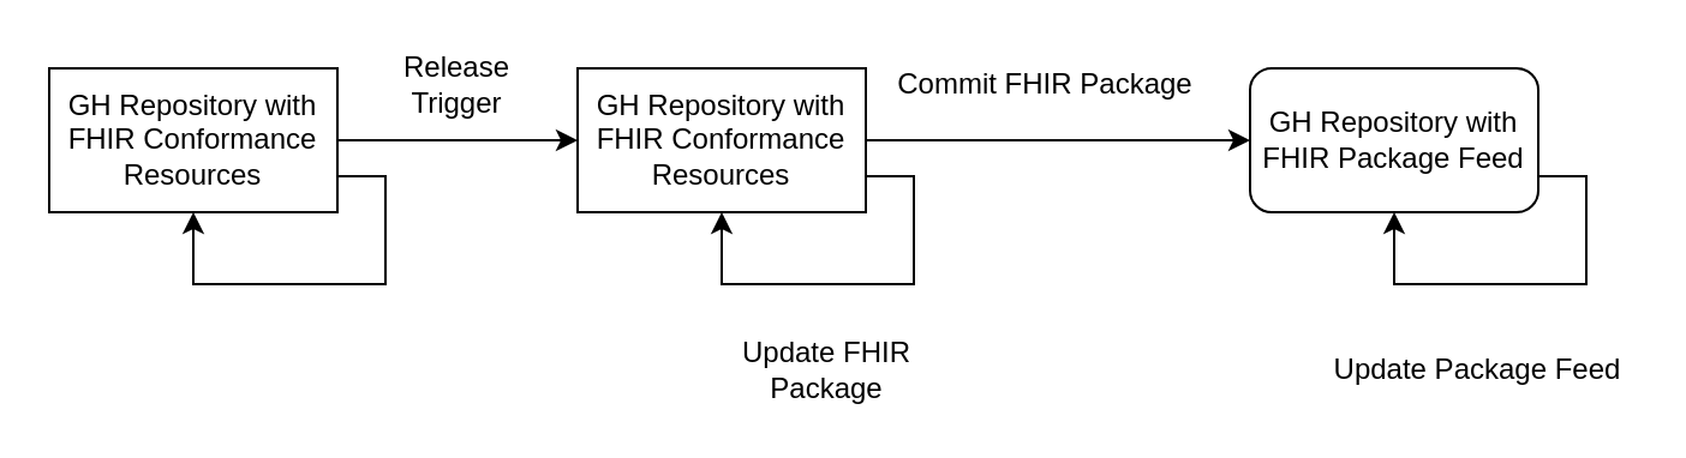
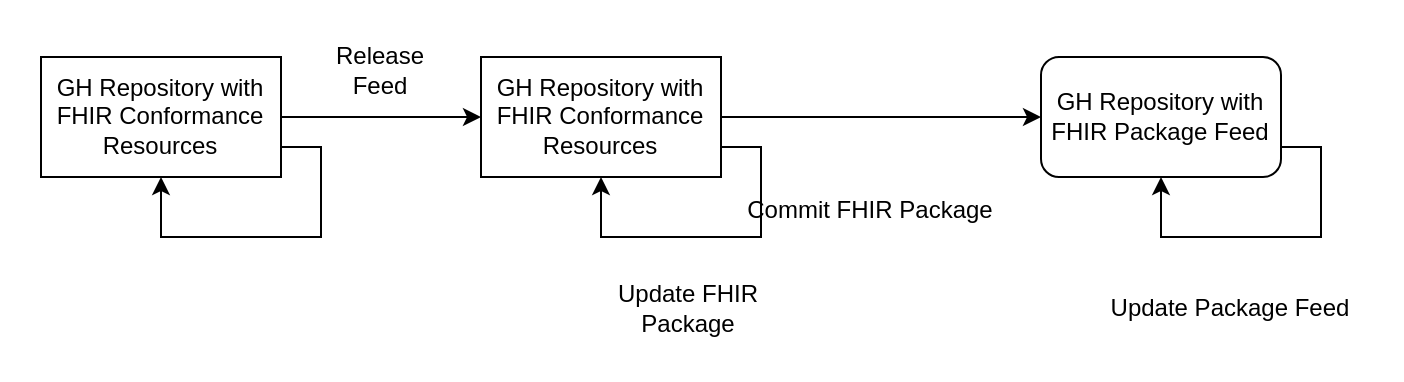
  <mxCell id="0" />
  <mxCell id="1" parent="0" />
  <mxCell id="2" style="edgeStyle=orthogonalEdgeStyle;rounded=0;orthogonalLoop=1;jettySize=auto;html=1;exitX=1;exitY=0.5;exitDx=0;exitDy=0;entryX=0;entryY=0.5;entryDx=0;entryDy=0;" parent="1" source="3" target="5" edge="1"><mxGeometry relative="1" as="geometry" /></mxCell>
  <mxCell id="3" value="GH Repository with FHIR Conformance Resources" style="rounded=0;whiteSpace=wrap;html=1;" parent="1" vertex="1"><mxGeometry x="20" y="28" width="120" height="60" as="geometry" /></mxCell>
  <mxCell id="4" style="edgeStyle=orthogonalEdgeStyle;rounded=0;orthogonalLoop=1;jettySize=auto;html=1;exitX=1;exitY=0.5;exitDx=0;exitDy=0;entryX=0;entryY=0.5;entryDx=0;entryDy=0;" parent="1" source="5" target="10" edge="1"><mxGeometry relative="1" as="geometry" /></mxCell>
  <mxCell id="5" value="GH Repository with FHIR Conformance Resources" style="rounded=0;whiteSpace=wrap;html=1;" parent="1" vertex="1"><mxGeometry x="240" y="28" width="120" height="60" as="geometry" /></mxCell>
  <mxCell id="6" style="edgeStyle=orthogonalEdgeStyle;rounded=0;orthogonalLoop=1;jettySize=auto;html=1;exitX=1;exitY=0.75;exitDx=0;exitDy=0;entryX=0.5;entryY=1;entryDx=0;entryDy=0;" parent="1" source="3" target="3" edge="1"><mxGeometry relative="1" as="geometry"><Array as="points"><mxPoint x="160" y="73" /><mxPoint x="160" y="118" /><mxPoint x="80" y="118" /></Array></mxGeometry></mxCell>
- <mxCell id="7" value="Release Trigger" style="text;html=1;strokeColor=none;fillColor=none;align=center;verticalAlign=middle;whiteSpace=wrap;rounded=0;" parent="1" vertex="1"><mxGeometry x="160" y="20" width="60" height="30" as="geometry" /></mxCell>
+ <mxCell id="7" value="Release Feed" style="text;html=1;strokeColor=none;fillColor=none;align=center;verticalAlign=middle;whiteSpace=wrap;rounded=0;" parent="1" vertex="1"><mxGeometry x="160" y="20" width="60" height="30" as="geometry" /></mxCell>
  <mxCell id="8" style="edgeStyle=orthogonalEdgeStyle;rounded=0;orthogonalLoop=1;jettySize=auto;html=1;exitX=1;exitY=0.75;exitDx=0;exitDy=0;entryX=0.5;entryY=1;entryDx=0;entryDy=0;" parent="1" source="5" target="5" edge="1"><mxGeometry relative="1" as="geometry"><Array as="points"><mxPoint x="380" y="73" /><mxPoint x="380" y="118" /><mxPoint x="300" y="118" /></Array></mxGeometry></mxCell>
  <mxCell id="9" value="Update FHIR Package" style="text;html=1;strokeColor=none;fillColor=none;align=center;verticalAlign=middle;whiteSpace=wrap;rounded=0;" parent="1" vertex="1"><mxGeometry x="284" y="139" width="120" height="30" as="geometry" /></mxCell>
  <mxCell id="10" value="GH Repository with FHIR Package Feed" style="whiteSpace=wrap;html=1;rounded=1;" parent="1" vertex="1"><mxGeometry x="520" y="28" width="120" height="60" as="geometry" /></mxCell>
- <mxCell id="11" value="Commit FHIR Package" style="text;html=1;strokeColor=none;fillColor=none;align=center;verticalAlign=middle;whiteSpace=wrap;rounded=0;" parent="1" vertex="1"><mxGeometry x="370" y="20" width="130" height="30" as="geometry" /></mxCell>
+ <mxCell id="11" value="Commit FHIR Package" style="text;html=1;strokeColor=none;fillColor=none;align=center;verticalAlign=middle;whiteSpace=wrap;rounded=0;" parent="1" vertex="1"><mxGeometry x="370" y="90" width="130" height="30" as="geometry" /></mxCell>
  <mxCell id="12" style="edgeStyle=orthogonalEdgeStyle;rounded=0;orthogonalLoop=1;jettySize=auto;html=1;exitX=1;exitY=0.75;exitDx=0;exitDy=0;entryX=0.5;entryY=1;entryDx=0;entryDy=0;" parent="1" source="10" target="10" edge="1"><mxGeometry relative="1" as="geometry"><Array as="points"><mxPoint x="660" y="73" /><mxPoint x="660" y="118" /><mxPoint x="580" y="118" /></Array></mxGeometry></mxCell>
  <mxCell id="13" value="Update Package Feed" style="text;html=1;strokeColor=none;fillColor=none;align=center;verticalAlign=middle;whiteSpace=wrap;rounded=0;" parent="1" vertex="1"><mxGeometry x="550" y="139" width="130" height="30" as="geometry" /></mxCell>
